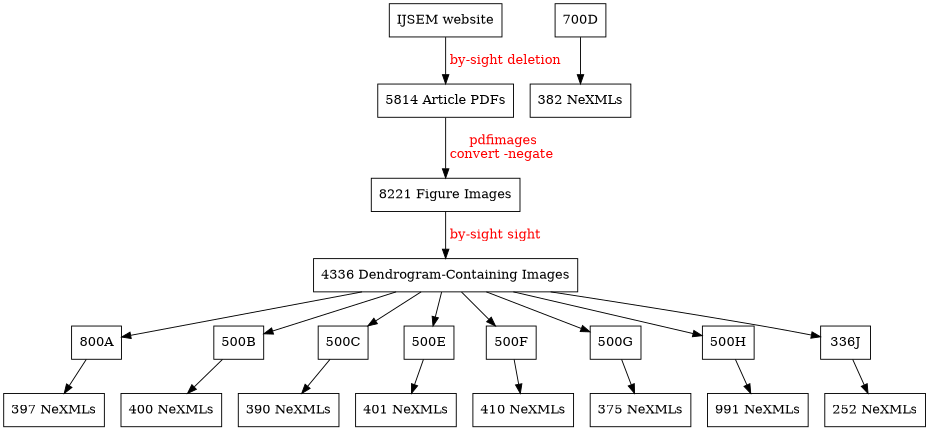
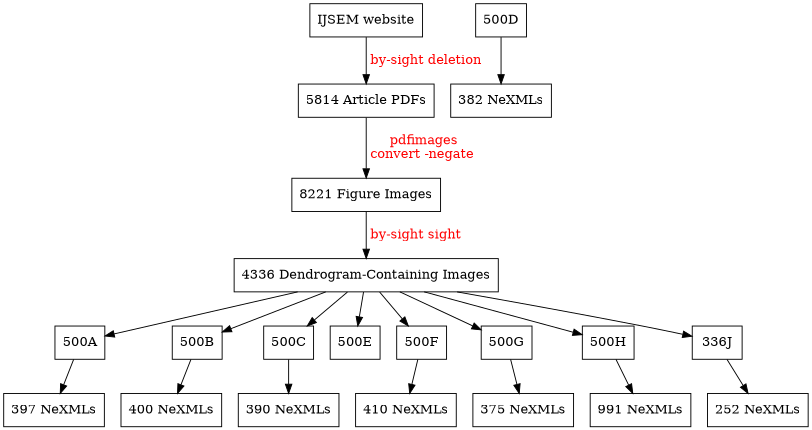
  digraph {
    node [shape=box]
    "IJSEM website"
    "5814 Article PDFs"
    "8221 Figure Images"
    "4336 Dendrogram-Containing Images"
-   "500A" [label="800A"]
+   "500A"
    "500B"
    "500C"
    "500E"
    "500F"
    "500G"
    "500H"
    "336J"
    "397 NeXMLs"
    n14 [label="400 NeXMLs"]
    "390 NeXMLs"
-   "500D" [label="700D"]
+   "500D"
    "382 NeXMLs"
-   "401 NeXMLs"
    "410 NeXMLs"
    "375 NeXMLs"
    n21 [label="991 NeXMLs"]
    "252 NeXMLs"
    "IJSEM website" -> "5814 Article PDFs" [fontcolor=red label=" by-sight deletion"]
    "5814 Article PDFs" -> "8221 Figure Images" [fontcolor=red label=" pdfimages\n convert -negate "]
    "8221 Figure Images" -> "4336 Dendrogram-Containing Images" [fontcolor=red label=" by-sight sight"]
    "4336 Dendrogram-Containing Images" -> "500A"
    "4336 Dendrogram-Containing Images" -> "500B"
    "4336 Dendrogram-Containing Images" -> "500C"
    "4336 Dendrogram-Containing Images" -> "500E"
    "4336 Dendrogram-Containing Images" -> "500F"
    "4336 Dendrogram-Containing Images" -> "500G"
    "4336 Dendrogram-Containing Images" -> "500H"
    "4336 Dendrogram-Containing Images" -> "336J"
    "500A" -> "397 NeXMLs"
    "500B" -> n14
    "500C" -> "390 NeXMLs"
-   "500E" -> "401 NeXMLs"
    "500F" -> "410 NeXMLs"
    "500G" -> "375 NeXMLs"
    "500H" -> n21
    "336J" -> "252 NeXMLs"
    "500D" -> "382 NeXMLs"
  }
